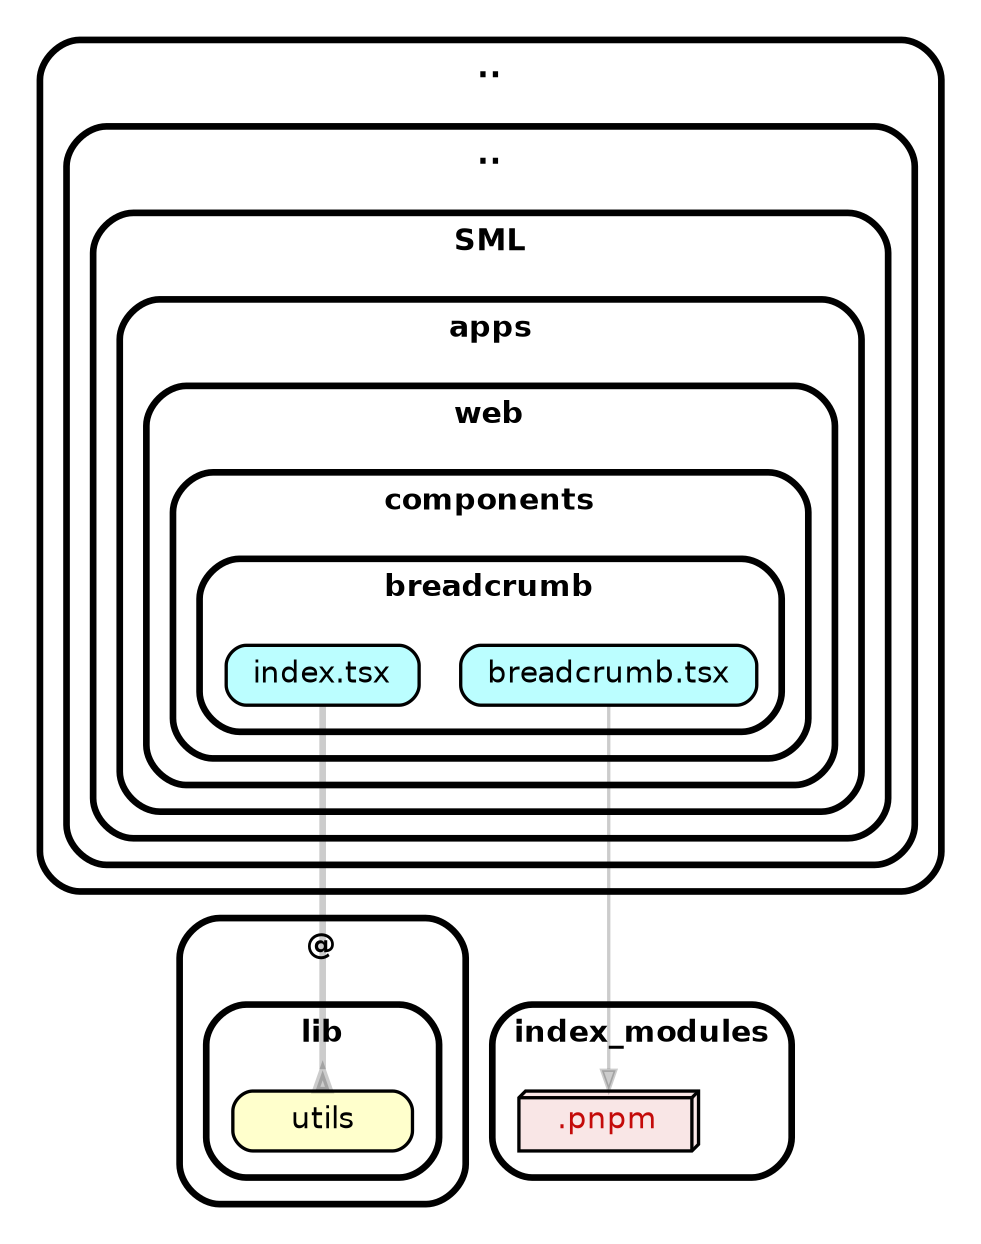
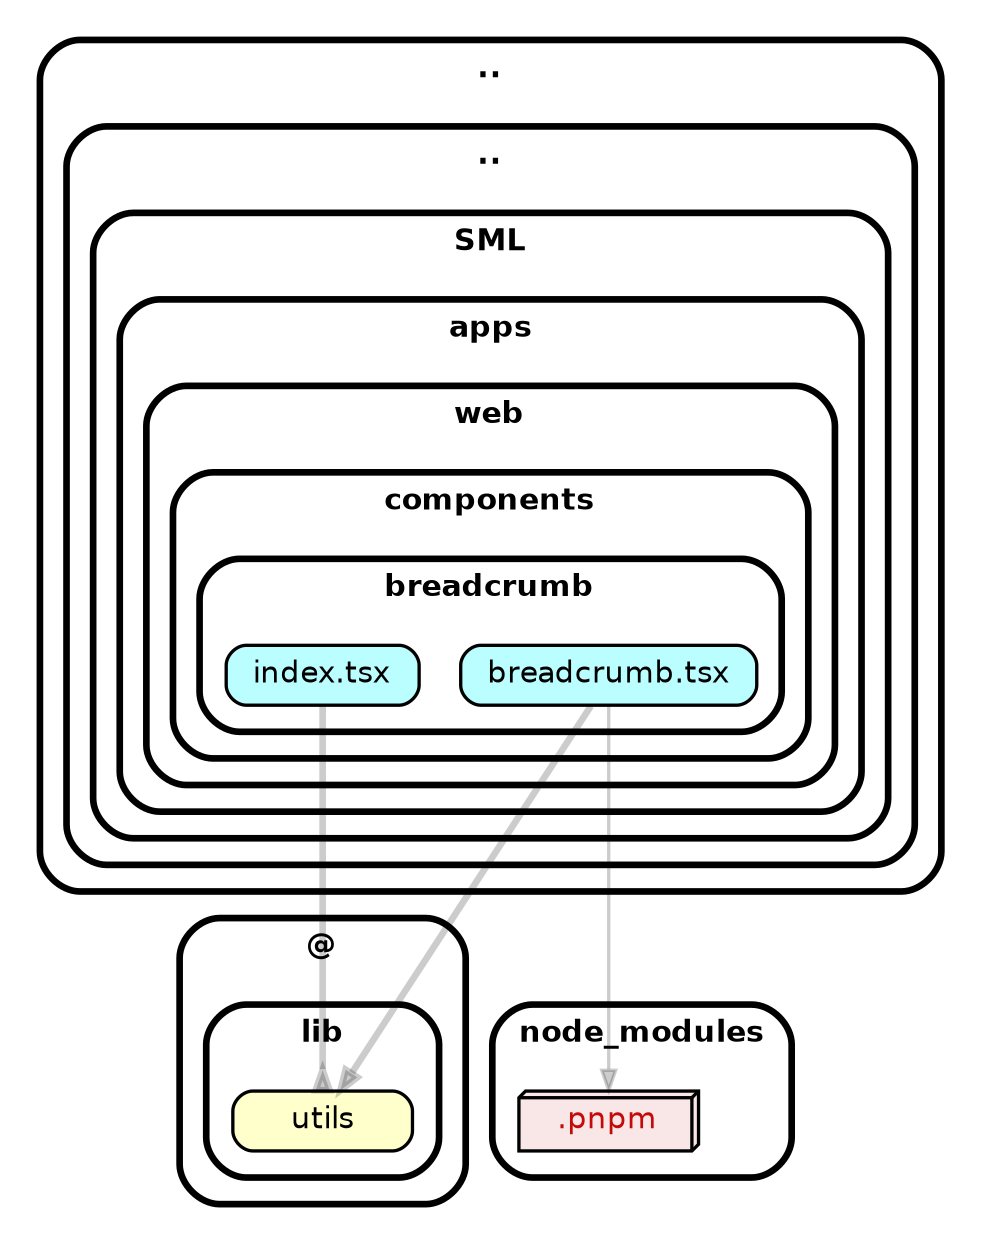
  strict digraph {
    compound=true
    fillcolor="#ffffff"
    fontname="Helvetica-bold"
    fontsize=9
    nodesep=0.16
    rankdir=TB
    ranksep=0.18
    splines=true
    style="rounded,bold,filled"
    node [color=black fillcolor="#bbfeff" fontcolor=black fontname=Helvetica fontsize=9 shape=box style="rounded, filled"]
    edge [arrowhead=normal arrowsize=0.6 color="#00000033" fontname=Helvetica fontsize=9 penwidth=2.0]
    n1 [height=0.2 label=<breadcrumb.tsx>]
    n2 [height=0.2 label=<index.tsx>]
    n3 [fillcolor="#ffffcc" height=0.2 label=<utils>]
    n4 [fillcolor="#c40b0a1a" fontcolor="#c40b0a" height=0.2 label=<.pnpm> shape=box3d]
    subgraph cluster_1 {
      label=".."
      subgraph cluster_2 {
        label=".."
        subgraph cluster_3 {
          label=SML
          subgraph cluster_4 {
            label=apps
            subgraph cluster_5 {
              label=web
              subgraph cluster_6 {
                label=components
                subgraph cluster_7 {
                  label=breadcrumb
                  n1
                  n2
                }
              }
            }
          }
        }
      }
    }
    subgraph cluster_8 {
      label="@"
      subgraph cluster_9 {
        label=lib
        n3
      }
    }
    subgraph cluster_10 {
-     label=index_modules
+     label=node_modules
      n4
    }
+   n1 -> n3
    n1 -> n4 [penwidth=1.0]
    n2 -> n3 [arrowhead=inv]
  }
